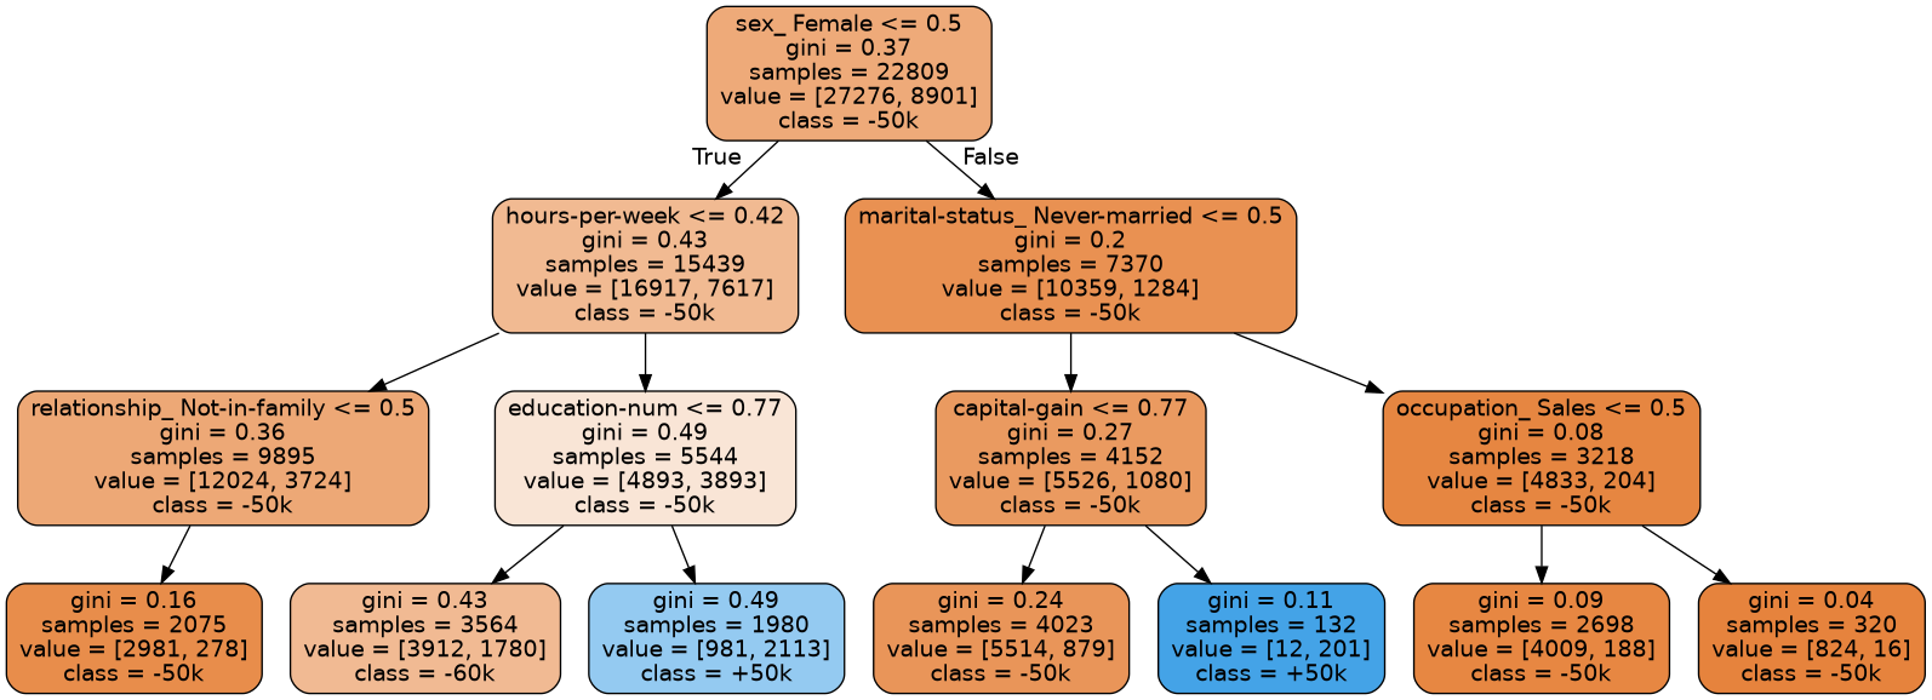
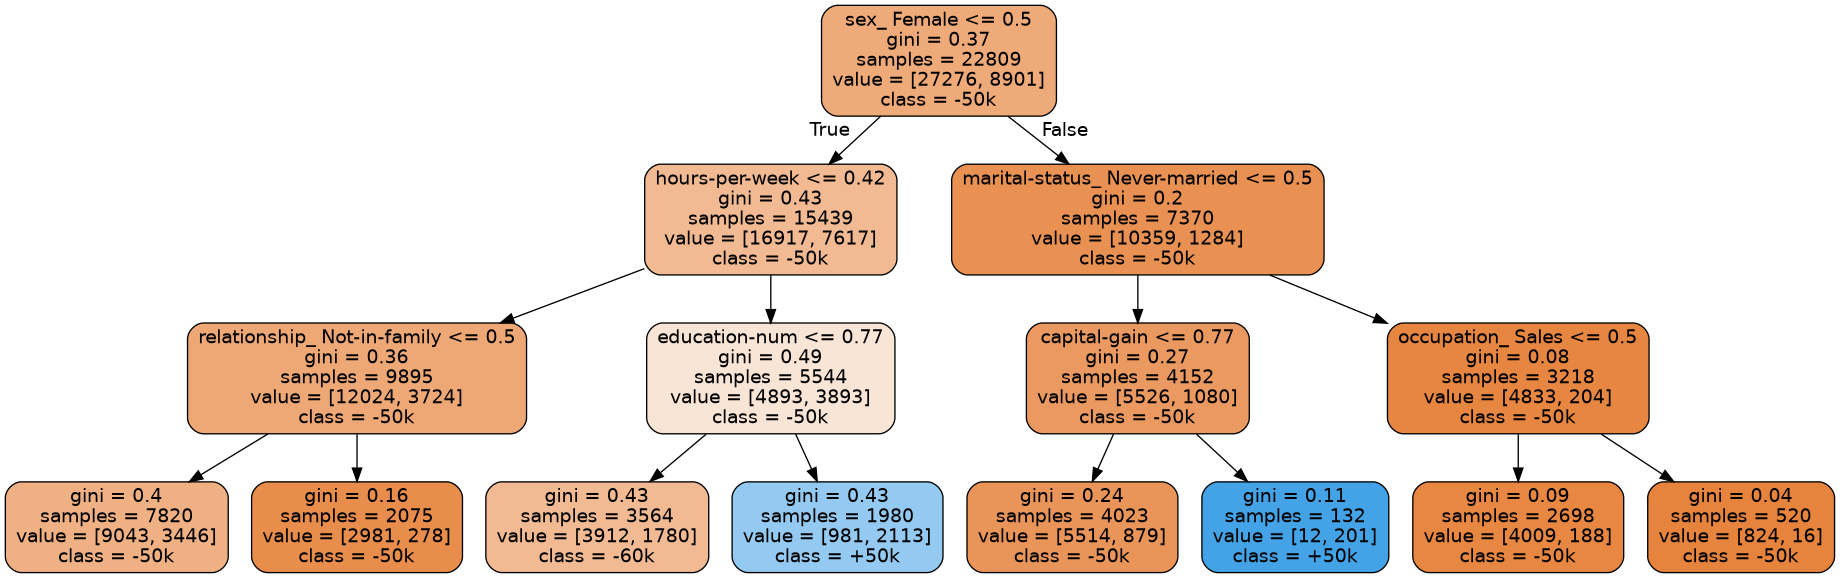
  digraph {
    node [color=black fontname=helvetica shape=box style="filled, rounded"]
    edge [fontname=helvetica]
    n1 [fillcolor="#e58139ac" label="sex_ Female <= 0.5\ngini = 0.37\nsamples = 22809\nvalue = [27276, 8901]\nclass = -50k"]
    n2 [fillcolor="#e581398c" label="hours-per-week <= 0.42\ngini = 0.43\nsamples = 15439\nvalue = [16917, 7617]\nclass = -50k"]
    n3 [fillcolor="#e58139df" label="marital-status_ Never-married <= 0.5\ngini = 0.2\nsamples = 7370\nvalue = [10359, 1284]\nclass = -50k"]
    n4 [fillcolor="#e58139b0" label="relationship_ Not-in-family <= 0.5\ngini = 0.36\nsamples = 9895\nvalue = [12024, 3724]\nclass = -50k"]
    n5 [fillcolor="#e5813934" label="education-num <= 0.77\ngini = 0.49\nsamples = 5544\nvalue = [4893, 3893]\nclass = -50k"]
    n6 [fillcolor="#e58139cd" label="capital-gain <= 0.77\ngini = 0.27\nsamples = 4152\nvalue = [5526, 1080]\nclass = -50k"]
    n7 [fillcolor="#e58139f4" label="occupation_ Sales <= 0.5\ngini = 0.08\nsamples = 3218\nvalue = [4833, 204]\nclass = -50k"]
+   n8 [fillcolor="#e581399e" label="gini = 0.4\nsamples = 7820\nvalue = [9043, 3446]\nclass = -50k"]
    n9 [fillcolor="#e58139e7" label="gini = 0.16\nsamples = 2075\nvalue = [2981, 278]\nclass = -50k"]
    n10 [fillcolor="#e581398b" label="gini = 0.43\nsamples = 3564\nvalue = [3912, 1780]\nclass = -60k"]
-   n11 [fillcolor="#399de589" label="gini = 0.49\nsamples = 1980\nvalue = [981, 2113]\nclass = +50k"]
+   n11 [fillcolor="#399de589" label="gini = 0.43\nsamples = 1980\nvalue = [981, 2113]\nclass = +50k"]
    n12 [fillcolor="#e58139d6" label="gini = 0.24\nsamples = 4023\nvalue = [5514, 879]\nclass = -50k"]
    n13 [fillcolor="#399de5f0" label="gini = 0.11\nsamples = 132\nvalue = [12, 201]\nclass = +50k"]
    n14 [fillcolor="#e58139f3" label="gini = 0.09\nsamples = 2698\nvalue = [4009, 188]\nclass = -50k"]
-   n15 [fillcolor="#e58139fa" label="gini = 0.04\nsamples = 320\nvalue = [824, 16]\nclass = -50k"]
+   n15 [fillcolor="#e58139fa" label="gini = 0.04\nsamples = 520\nvalue = [824, 16]\nclass = -50k"]
    n1 -> n2 [headlabel=True labelangle=45 labeldistance=2.5]
    n1 -> n3 [headlabel=False labelangle=-45 labeldistance=2.5]
    n2 -> n4
    n2 -> n5
    n3 -> n6
    n3 -> n7
+   n4 -> n8
    n4 -> n9
    n5 -> n10
    n5 -> n11
    n6 -> n12
    n6 -> n13
    n7 -> n14
    n7 -> n15
  }
